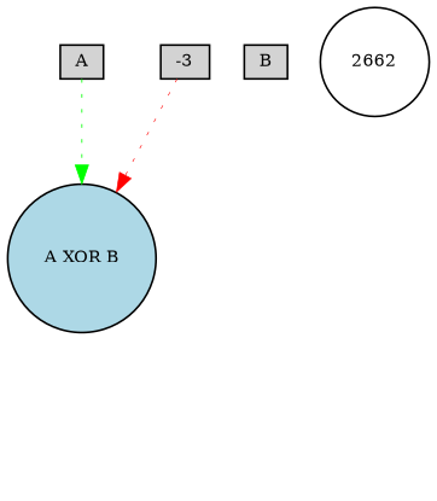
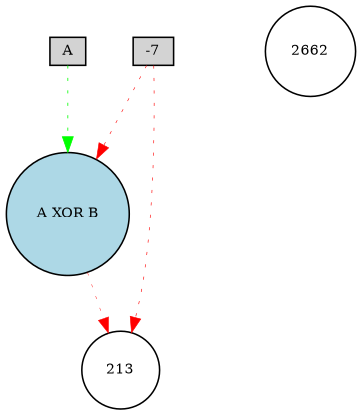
  digraph {
    node [fillcolor=lightgray fontsize=9 shape=box style=filled]
    edge [color=red style=dotted]
    A [height=0.2 width=0.2]
    "A XOR B" [fillcolor=lightblue height=0.2 shape=circle width=0.2]
-   B [height=0.2 width=0.2]
-   -3 [height=0.2 width=0.2]
+   213 [fillcolor=white height=0.2 shape=circle width=0.2]
+   -3 [height=0.2 width=0.2 label=-7]
    2662 [fillcolor=white height=0.2 shape=circle width=0.2]
    A -> "A XOR B" [color=green penwidth=0.514767293407]
+   "A XOR B" -> 213 [penwidth=0.275963174721]
    -3 -> "A XOR B" [penwidth=0.379236751544]
+   -3 -> 213 [penwidth=0.402053244701]
  }
